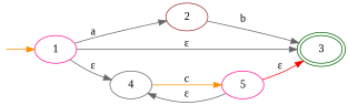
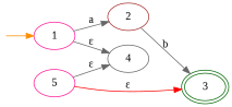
  digraph {
    fontname="Liberation Serif"
    rankdir=LR
    node [fontname="Liberation Serif" color=deeppink]
    edge [color=gray40 fontname="Liberation Serif"]
    0 [shape=point style=invis color=""]
    1
    2 [color=brown]
    3 [color=darkgreen peripheries=2]
    4 [color=gray40]
    5
    0 -> 1 [color=darkorange]
    1 -> 2 [label=a]
-   1 -> 3 [label="ε"]
    1 -> 4 [label="ε"]
    2 -> 3 [label=b]
-   4 -> 5 [color=darkorange label=c]
    5 -> 3 [color=red label="ε"]
    5 -> 4 [label="ε"]
  }
